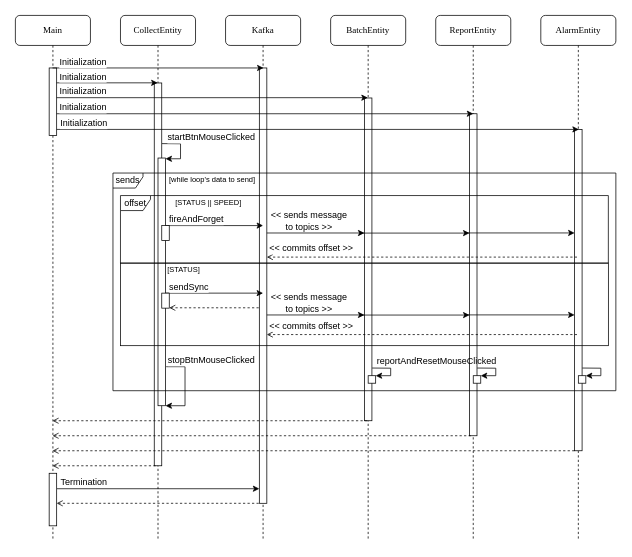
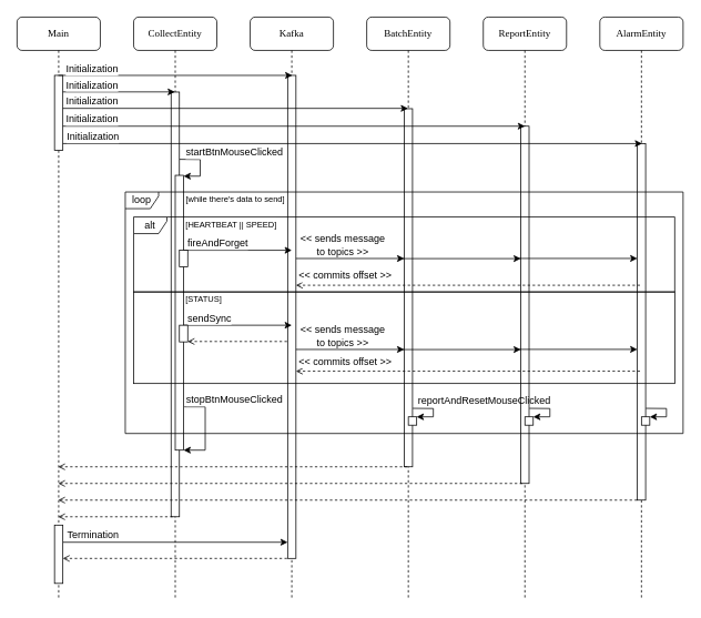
  <mxCell id="0" />
  <mxCell id="1" parent="0" />
  <mxCell id="2" value="CollectEntity" style="shape=umlLifeline;perimeter=lifelinePerimeter;whiteSpace=wrap;html=1;container=1;collapsible=0;recursiveResize=0;outlineConnect=0;rounded=1;shadow=0;comic=0;labelBackgroundColor=none;strokeWidth=1;fontFamily=Verdana;fontSize=12;align=center;" parent="1" vertex="1"><mxGeometry x="160" width="100" height="700" as="geometry" y="20" /></mxCell>
  <mxCell id="3" value="" style="html=1;points=[];perimeter=orthogonalPerimeter;rounded=0;shadow=0;comic=0;labelBackgroundColor=none;strokeWidth=1;fontFamily=Verdana;fontSize=12;align=center;" parent="2" vertex="1"><mxGeometry x="45" y="90" width="10" height="510" as="geometry" /></mxCell>
  <mxCell id="4" value="Main" style="shape=umlLifeline;perimeter=lifelinePerimeter;whiteSpace=wrap;html=1;container=1;collapsible=0;recursiveResize=0;outlineConnect=0;rounded=1;shadow=0;comic=0;labelBackgroundColor=none;strokeWidth=1;fontFamily=Verdana;fontSize=12;align=center;" parent="1" vertex="1"><mxGeometry width="100" height="700" as="geometry" x="20" y="20" /></mxCell>
  <mxCell id="5" value="" style="html=1;points=[];perimeter=orthogonalPerimeter;rounded=0;shadow=0;comic=0;labelBackgroundColor=none;strokeWidth=1;fontFamily=Verdana;fontSize=12;align=center;" parent="4" vertex="1"><mxGeometry x="45" y="610" width="10" height="70" as="geometry" /></mxCell>
  <mxCell id="6" value="" style="html=1;points=[];perimeter=orthogonalPerimeter;rounded=0;shadow=0;comic=0;labelBackgroundColor=none;strokeWidth=1;fontFamily=Verdana;fontSize=12;align=center;" vertex="1" parent="4"><mxGeometry x="45" y="70" width="10" height="90" as="geometry" /></mxCell>
  <mxCell id="7" style="edgeStyle=none;rounded=0;orthogonalLoop=1;jettySize=auto;html=1;entryX=1;entryY=0.174;entryDx=0;entryDy=0;entryPerimeter=0;dashed=1;" parent="1" edge="1"><mxGeometry relative="1" as="geometry"><mxPoint x="310" y="260.02" as="targetPoint" /><Array as="points"><mxPoint x="460" y="260" /></Array></mxGeometry></mxCell>
  <mxCell id="8" value="BatchEntity" style="shape=umlLifeline;perimeter=lifelinePerimeter;whiteSpace=wrap;html=1;container=1;collapsible=0;recursiveResize=0;outlineConnect=0;rounded=1;shadow=0;comic=0;labelBackgroundColor=none;strokeWidth=1;fontFamily=Verdana;fontSize=12;align=center;" parent="1" vertex="1"><mxGeometry x="440" width="100" height="700" as="geometry" y="20" /></mxCell>
  <mxCell id="9" value="" style="html=1;points=[];perimeter=orthogonalPerimeter;rounded=0;shadow=0;comic=0;labelBackgroundColor=none;strokeWidth=1;fontFamily=Verdana;fontSize=12;align=center;" parent="8" vertex="1"><mxGeometry x="45" y="110" width="10" height="430" as="geometry" /></mxCell>
  <mxCell id="10" style="edgeStyle=none;rounded=0;orthogonalLoop=1;jettySize=auto;html=1;" parent="1" edge="1"><mxGeometry relative="1" as="geometry"><mxPoint x="75" y="109.82" as="sourcePoint" /><mxPoint x="209.5" y="109.82" as="targetPoint" /></mxGeometry></mxCell>
  <mxCell id="11" value="Initialization" style="text;html=1;align=center;verticalAlign=middle;resizable=0;points=[];labelBackgroundColor=#ffffff;" parent="10" vertex="1" connectable="0"><mxGeometry x="0.254" y="-3" relative="1" as="geometry"><mxPoint x="-49.81" y="-11.82" as="offset" /></mxGeometry></mxCell>
  <mxCell id="12" value="AlarmEntity" style="shape=umlLifeline;perimeter=lifelinePerimeter;whiteSpace=wrap;html=1;container=1;collapsible=0;recursiveResize=0;outlineConnect=0;rounded=1;shadow=0;comic=0;labelBackgroundColor=none;strokeWidth=1;fontFamily=Verdana;fontSize=12;align=center;" vertex="1" parent="1"><mxGeometry x="720" width="100" height="700" as="geometry" y="20" /></mxCell>
  <mxCell id="13" value="" style="html=1;points=[];perimeter=orthogonalPerimeter;rounded=0;shadow=0;comic=0;labelBackgroundColor=none;strokeWidth=1;fontFamily=Verdana;fontSize=12;align=center;" vertex="1" parent="12"><mxGeometry x="45" y="152" width="10" height="428" as="geometry" /></mxCell>
  <mxCell id="14" value="ReportEntity" style="shape=umlLifeline;perimeter=lifelinePerimeter;whiteSpace=wrap;html=1;container=1;collapsible=0;recursiveResize=0;outlineConnect=0;rounded=1;shadow=0;comic=0;labelBackgroundColor=none;strokeWidth=1;fontFamily=Verdana;fontSize=12;align=center;" vertex="1" parent="1"><mxGeometry x="580" width="100" height="700" as="geometry" y="20" /></mxCell>
  <mxCell id="15" value="" style="html=1;points=[];perimeter=orthogonalPerimeter;rounded=0;shadow=0;comic=0;labelBackgroundColor=none;strokeWidth=1;fontFamily=Verdana;fontSize=12;align=center;" vertex="1" parent="14"><mxGeometry x="45" y="131" width="10" height="429" as="geometry" /></mxCell>
  <mxCell id="16" value="Kafka" style="shape=umlLifeline;perimeter=lifelinePerimeter;whiteSpace=wrap;html=1;container=1;collapsible=0;recursiveResize=0;outlineConnect=0;rounded=1;shadow=0;comic=0;labelBackgroundColor=none;strokeWidth=1;fontFamily=Verdana;fontSize=12;align=center;" vertex="1" parent="1"><mxGeometry x="300" width="100" height="700" as="geometry" y="20" /></mxCell>
  <mxCell id="17" value="" style="html=1;points=[];perimeter=orthogonalPerimeter;rounded=0;shadow=0;comic=0;labelBackgroundColor=none;strokeWidth=1;fontFamily=Verdana;fontSize=12;align=center;" vertex="1" parent="16"><mxGeometry x="45" y="70" width="10" height="580" as="geometry" /></mxCell>
  <mxCell id="18" style="edgeStyle=none;rounded=0;orthogonalLoop=1;jettySize=auto;html=1;exitX=1.029;exitY=0.08;exitDx=0;exitDy=0;exitPerimeter=0;" edge="1" parent="1" target="28"><mxGeometry relative="1" as="geometry"><mxPoint x="215.29" y="190.8" as="sourcePoint" /><mxPoint x="270" y="251" as="targetPoint" /><Array as="points"><mxPoint x="240" y="191" /><mxPoint x="240" y="211" /></Array></mxGeometry></mxCell>
  <mxCell id="19" value="startBtnMouseClicked" style="text;html=1;align=center;verticalAlign=middle;resizable=0;points=[];labelBackgroundColor=#ffffff;" vertex="1" connectable="0" parent="18"><mxGeometry x="0.254" y="-3" relative="1" as="geometry"><mxPoint x="43" y="-24.77" as="offset" /></mxGeometry></mxCell>
  <mxCell id="20" style="edgeStyle=none;rounded=0;orthogonalLoop=1;jettySize=auto;html=1;entryX=0.56;entryY=0;entryDx=0;entryDy=0;entryPerimeter=0;" edge="1" parent="1" source="4" target="17"><mxGeometry relative="1" as="geometry"><mxPoint x="75.5" y="90" as="sourcePoint" /><mxPoint x="210" y="90" as="targetPoint" /></mxGeometry></mxCell>
  <mxCell id="21" value="Initialization" style="text;html=1;align=center;verticalAlign=middle;resizable=0;points=[];labelBackgroundColor=#ffffff;" vertex="1" connectable="0" parent="20"><mxGeometry x="0.254" y="-3" relative="1" as="geometry"><mxPoint x="-136.1" y="-11" as="offset" /></mxGeometry></mxCell>
  <mxCell id="22" style="edgeStyle=none;rounded=0;orthogonalLoop=1;jettySize=auto;html=1;entryX=0.569;entryY=0.001;entryDx=0;entryDy=0;entryPerimeter=0;" edge="1" parent="1"><mxGeometry relative="1" as="geometry"><mxPoint x="75" y="171.87" as="sourcePoint" /><mxPoint x="770.69" y="171.87" as="targetPoint" /></mxGeometry></mxCell>
  <mxCell id="23" value="Initialization" style="text;html=1;align=center;verticalAlign=middle;resizable=0;points=[];labelBackgroundColor=#ffffff;" vertex="1" connectable="0" parent="22"><mxGeometry x="0.275" y="1" relative="1" as="geometry"><mxPoint x="-408.45" y="-7.82" as="offset" /></mxGeometry></mxCell>
  <mxCell id="24" style="edgeStyle=none;rounded=0;orthogonalLoop=1;jettySize=auto;html=1;entryX=0.505;entryY=0;entryDx=0;entryDy=0;entryPerimeter=0;" edge="1" parent="1"><mxGeometry relative="1" as="geometry"><mxPoint x="75" y="151" as="sourcePoint" /><mxPoint x="630.05" y="151" as="targetPoint" /></mxGeometry></mxCell>
  <mxCell id="25" value="Initialization" style="text;html=1;align=center;verticalAlign=middle;resizable=0;points=[];labelBackgroundColor=#ffffff;" vertex="1" connectable="0" parent="24"><mxGeometry x="0.254" y="-3" relative="1" as="geometry"><mxPoint x="-313.28" y="-11.82" as="offset" /></mxGeometry></mxCell>
  <mxCell id="26" style="edgeStyle=none;rounded=0;orthogonalLoop=1;jettySize=auto;html=1;" parent="1" edge="1"><mxGeometry relative="1" as="geometry"><mxPoint x="75" y="129.59" as="sourcePoint" /><mxPoint x="489.5" y="129.59" as="targetPoint" /></mxGeometry></mxCell>
  <mxCell id="27" value="Initialization" style="text;html=1;align=center;verticalAlign=middle;resizable=0;points=[];labelBackgroundColor=#ffffff;" parent="26" vertex="1" connectable="0"><mxGeometry x="0.275" y="1" relative="1" as="geometry"><mxPoint x="-229.14" y="-7.82" as="offset" /></mxGeometry></mxCell>
  <mxCell id="28" value="" style="html=1;points=[];perimeter=orthogonalPerimeter;rounded=0;shadow=0;comic=0;labelBackgroundColor=none;strokeWidth=1;fontFamily=Verdana;fontSize=12;align=center;" vertex="1" parent="1"><mxGeometry x="210" y="210" width="10" height="330" as="geometry" /></mxCell>
- <mxCell id="29" value="sends" style="shape=umlFrame;whiteSpace=wrap;html=1;width=40;height=20;" vertex="1" parent="1"><mxGeometry x="150" y="230" width="670" height="290" as="geometry" /></mxCell>
- <mxCell id="30" value="offset" style="shape=umlFrame;whiteSpace=wrap;html=1;width=40;height=20;" vertex="1" parent="1"><mxGeometry x="160" y="260" width="650" height="90" as="geometry" /></mxCell>
+ <mxCell id="29" value="loop" style="shape=umlFrame;whiteSpace=wrap;html=1;width=40;height=20;" vertex="1" parent="1"><mxGeometry x="150" y="230" width="670" height="290" as="geometry" /></mxCell>
+ <mxCell id="30" value="alt" style="shape=umlFrame;whiteSpace=wrap;html=1;width=40;height=20;" vertex="1" parent="1"><mxGeometry x="160" y="260" width="650" height="90" as="geometry" /></mxCell>
  <mxCell id="31" value="" style="html=1;fillColor=none;" vertex="1" parent="1"><mxGeometry x="160" y="350" width="650" height="110" as="geometry" /></mxCell>
- <mxCell id="32" value="&lt;font style=&quot;font-size: 10px&quot;&gt;[STATUS || SPEED]&lt;/font&gt;" style="text;html=1;align=center;verticalAlign=middle;resizable=0;points=[];labelBackgroundColor=#ffffff;" vertex="1" connectable="0" parent="1"><mxGeometry x="240" y="265" as="geometry"><mxPoint x="36.55" y="3.18" as="offset" /></mxGeometry></mxCell>
+ <mxCell id="32" value="&lt;font style=&quot;font-size: 10px&quot;&gt;[HEARTBEAT || SPEED]&lt;/font&gt;" style="text;html=1;align=center;verticalAlign=middle;resizable=0;points=[];labelBackgroundColor=#ffffff;" vertex="1" connectable="0" parent="1"><mxGeometry x="240" y="265" as="geometry"><mxPoint x="36.55" y="3.18" as="offset" /></mxGeometry></mxCell>
  <mxCell id="33" value="&lt;font style=&quot;font-size: 10px&quot;&gt;[STATUS]&lt;/font&gt;" style="text;html=1;align=center;verticalAlign=middle;resizable=0;points=[];labelBackgroundColor=#ffffff;" vertex="1" connectable="0" parent="1"><mxGeometry x="207" y="355" as="geometry"><mxPoint x="36.55" y="3.18" as="offset" /></mxGeometry></mxCell>
  <mxCell id="34" style="edgeStyle=none;rounded=0;orthogonalLoop=1;jettySize=auto;html=1;" edge="1" parent="1"><mxGeometry relative="1" as="geometry"><mxPoint x="220" y="300" as="sourcePoint" /><mxPoint x="350" y="300" as="targetPoint" /></mxGeometry></mxCell>
  <mxCell id="35" value="fireAndForget" style="text;html=1;align=center;verticalAlign=middle;resizable=0;points=[];labelBackgroundColor=#ffffff;" vertex="1" connectable="0" parent="34"><mxGeometry x="0.254" y="-3" relative="1" as="geometry"><mxPoint x="-41.6" y="-11.82" as="offset" /></mxGeometry></mxCell>
  <mxCell id="36" value="" style="html=1;points=[];perimeter=orthogonalPerimeter;rounded=0;shadow=0;comic=0;labelBackgroundColor=none;strokeWidth=1;fontFamily=Verdana;fontSize=12;align=center;" vertex="1" parent="1"><mxGeometry x="215" y="300" width="10" height="20" as="geometry" /></mxCell>
  <mxCell id="37" style="edgeStyle=none;rounded=0;orthogonalLoop=1;jettySize=auto;html=1;" edge="1" parent="1"><mxGeometry relative="1" as="geometry"><mxPoint x="220" y="390" as="sourcePoint" /><mxPoint x="350" y="390" as="targetPoint" /></mxGeometry></mxCell>
  <mxCell id="38" value="sendSync" style="text;html=1;align=center;verticalAlign=middle;resizable=0;points=[];labelBackgroundColor=#ffffff;" vertex="1" connectable="0" parent="37"><mxGeometry x="0.254" y="-3" relative="1" as="geometry"><mxPoint x="-51.71" y="-11.82" as="offset" /></mxGeometry></mxCell>
  <mxCell id="39" value="" style="html=1;points=[];perimeter=orthogonalPerimeter;rounded=0;shadow=0;comic=0;labelBackgroundColor=none;strokeWidth=1;fontFamily=Verdana;fontSize=12;align=center;" vertex="1" parent="1"><mxGeometry x="215" y="390" width="10" height="20" as="geometry" /></mxCell>
  <mxCell id="40" style="edgeStyle=none;rounded=0;orthogonalLoop=1;jettySize=auto;html=1;dashed=1;startArrow=open;startFill=0;endArrow=none;endFill=0;" edge="1" parent="1"><mxGeometry relative="1" as="geometry"><mxPoint x="225" y="409.52" as="sourcePoint" /><mxPoint x="345" y="409.52" as="targetPoint" /></mxGeometry></mxCell>
- <mxCell id="41" value="&lt;font style=&quot;font-size: 10px&quot;&gt;[while loop's data to send]&lt;br&gt;&lt;/font&gt;" style="text;html=1;align=center;verticalAlign=middle;resizable=0;points=[];labelBackgroundColor=#ffffff;" vertex="1" connectable="0" parent="1"><mxGeometry x="245" y="235" as="geometry"><mxPoint x="36.55" y="3.18" as="offset" /></mxGeometry></mxCell>
+ <mxCell id="41" value="&lt;font style=&quot;font-size: 10px&quot;&gt;[while there's data to send]&lt;br&gt;&lt;/font&gt;" style="text;html=1;align=center;verticalAlign=middle;resizable=0;points=[];labelBackgroundColor=#ffffff;" vertex="1" connectable="0" parent="1"><mxGeometry x="245" y="235" as="geometry"><mxPoint x="36.55" y="3.18" as="offset" /></mxGeometry></mxCell>
  <mxCell id="42" style="edgeStyle=none;rounded=0;orthogonalLoop=1;jettySize=auto;html=1;exitX=1.029;exitY=0.08;exitDx=0;exitDy=0;exitPerimeter=0;" edge="1" parent="1" target="28"><mxGeometry relative="1" as="geometry"><mxPoint x="221" y="488" as="sourcePoint" /><mxPoint x="220.33" y="542.7" as="targetPoint" /><Array as="points"><mxPoint x="246" y="488" /><mxPoint x="246" y="540" /></Array></mxGeometry></mxCell>
  <mxCell id="43" value="stopBtnMouseClicked" style="text;html=1;align=center;verticalAlign=middle;resizable=0;points=[];labelBackgroundColor=#ffffff;" vertex="1" connectable="0" parent="42"><mxGeometry x="0.254" y="-3" relative="1" as="geometry"><mxPoint x="37.06" y="-48.57" as="offset" /></mxGeometry></mxCell>
  <mxCell id="44" style="edgeStyle=none;rounded=0;orthogonalLoop=1;jettySize=auto;html=1;" edge="1" parent="1"><mxGeometry relative="1" as="geometry"><mxPoint x="355" y="309.88" as="sourcePoint" /><mxPoint x="485" y="309.88" as="targetPoint" /></mxGeometry></mxCell>
  <mxCell id="45" value="&amp;lt;&amp;lt; sends message&lt;br&gt;to topics &amp;gt;&amp;gt;" style="text;html=1;align=center;verticalAlign=middle;resizable=0;points=[];labelBackgroundColor=#ffffff;" vertex="1" connectable="0" parent="44"><mxGeometry x="0.254" y="-3" relative="1" as="geometry"><mxPoint x="-26.38" y="-19.88" as="offset" /></mxGeometry></mxCell>
  <mxCell id="46" style="edgeStyle=none;rounded=0;orthogonalLoop=1;jettySize=auto;html=1;" edge="1" parent="1"><mxGeometry relative="1" as="geometry"><mxPoint x="480" y="310" as="sourcePoint" /><mxPoint x="625" y="310" as="targetPoint" /></mxGeometry></mxCell>
  <mxCell id="47" style="edgeStyle=none;rounded=0;orthogonalLoop=1;jettySize=auto;html=1;" edge="1" parent="1"><mxGeometry relative="1" as="geometry"><mxPoint x="620" y="309.8" as="sourcePoint" /><mxPoint x="765" y="309.8" as="targetPoint" /></mxGeometry></mxCell>
  <mxCell id="48" style="edgeStyle=none;rounded=0;orthogonalLoop=1;jettySize=auto;html=1;dashed=1;startArrow=open;startFill=0;endArrow=none;endFill=0;" edge="1" parent="1"><mxGeometry relative="1" as="geometry"><mxPoint x="355" y="342" as="sourcePoint" /><mxPoint x="770" y="342" as="targetPoint" /></mxGeometry></mxCell>
  <mxCell id="49" value="&amp;lt;&amp;lt; commits offset &amp;gt;&amp;gt;" style="text;html=1;align=center;verticalAlign=middle;resizable=0;points=[];labelBackgroundColor=#ffffff;" vertex="1" connectable="0" parent="1"><mxGeometry x="440" y="350" as="geometry"><mxPoint x="-26.38" y="-19.88" as="offset" /></mxGeometry></mxCell>
  <mxCell id="50" style="edgeStyle=none;rounded=0;orthogonalLoop=1;jettySize=auto;html=1;" edge="1" parent="1"><mxGeometry relative="1" as="geometry"><mxPoint x="355" y="419.08" as="sourcePoint" /><mxPoint x="485" y="419.08" as="targetPoint" /></mxGeometry></mxCell>
  <mxCell id="51" value="&amp;lt;&amp;lt; sends message&lt;br&gt;to topics &amp;gt;&amp;gt;" style="text;html=1;align=center;verticalAlign=middle;resizable=0;points=[];labelBackgroundColor=#ffffff;" vertex="1" connectable="0" parent="50"><mxGeometry x="0.254" y="-3" relative="1" as="geometry"><mxPoint x="-26.38" y="-19.88" as="offset" /></mxGeometry></mxCell>
  <mxCell id="52" style="edgeStyle=none;rounded=0;orthogonalLoop=1;jettySize=auto;html=1;" edge="1" parent="1"><mxGeometry relative="1" as="geometry"><mxPoint x="480" y="419.2" as="sourcePoint" /><mxPoint x="625" y="419.2" as="targetPoint" /></mxGeometry></mxCell>
  <mxCell id="53" style="edgeStyle=none;rounded=0;orthogonalLoop=1;jettySize=auto;html=1;" edge="1" parent="1"><mxGeometry relative="1" as="geometry"><mxPoint x="620" y="419" as="sourcePoint" /><mxPoint x="765" y="419" as="targetPoint" /></mxGeometry></mxCell>
  <mxCell id="54" style="edgeStyle=none;rounded=0;orthogonalLoop=1;jettySize=auto;html=1;dashed=1;startArrow=open;startFill=0;endArrow=none;endFill=0;" edge="1" parent="1"><mxGeometry relative="1" as="geometry"><mxPoint x="355" y="445.2" as="sourcePoint" /><mxPoint x="770" y="445.2" as="targetPoint" /></mxGeometry></mxCell>
  <mxCell id="55" value="&amp;lt;&amp;lt; commits offset &amp;gt;&amp;gt;" style="text;html=1;align=center;verticalAlign=middle;resizable=0;points=[];labelBackgroundColor=#ffffff;" vertex="1" connectable="0" parent="1"><mxGeometry x="440" y="453" as="geometry"><mxPoint x="-26.38" y="-19.88" as="offset" /></mxGeometry></mxCell>
  <mxCell id="56" style="edgeStyle=none;rounded=0;orthogonalLoop=1;jettySize=auto;html=1;exitX=1.029;exitY=0.08;exitDx=0;exitDy=0;exitPerimeter=0;" edge="1" parent="1" target="58"><mxGeometry relative="1" as="geometry"><mxPoint x="495.29" y="489.8" as="sourcePoint" /><mxPoint x="550" y="550" as="targetPoint" /><Array as="points"><mxPoint x="520" y="490" /><mxPoint x="520" y="500" /></Array></mxGeometry></mxCell>
  <mxCell id="57" value="reportAndResetMouseClicked" style="text;html=1;align=center;verticalAlign=middle;resizable=0;points=[];labelBackgroundColor=none;" vertex="1" connectable="0" parent="56"><mxGeometry x="0.254" y="-3" relative="1" as="geometry"><mxPoint x="63" y="-18.48" as="offset" /></mxGeometry></mxCell>
  <mxCell id="58" value="" style="html=1;points=[];perimeter=orthogonalPerimeter;rounded=0;shadow=0;comic=0;labelBackgroundColor=none;strokeWidth=1;fontFamily=Verdana;fontSize=12;align=center;" vertex="1" parent="1"><mxGeometry x="490" y="500" width="10" height="10" as="geometry" /></mxCell>
  <mxCell id="59" style="edgeStyle=none;rounded=0;orthogonalLoop=1;jettySize=auto;html=1;exitX=1.029;exitY=0.08;exitDx=0;exitDy=0;exitPerimeter=0;" edge="1" parent="1" target="60"><mxGeometry relative="1" as="geometry"><mxPoint x="635.29" y="489.8" as="sourcePoint" /><mxPoint x="690" y="550" as="targetPoint" /><Array as="points"><mxPoint x="660" y="490" /><mxPoint x="660" y="500" /></Array></mxGeometry></mxCell>
  <mxCell id="60" value="" style="html=1;points=[];perimeter=orthogonalPerimeter;rounded=0;shadow=0;comic=0;labelBackgroundColor=none;strokeWidth=1;fontFamily=Verdana;fontSize=12;align=center;" vertex="1" parent="1"><mxGeometry x="630" y="500" width="10" height="10" as="geometry" /></mxCell>
  <mxCell id="61" style="edgeStyle=none;rounded=0;orthogonalLoop=1;jettySize=auto;html=1;exitX=1.029;exitY=0.08;exitDx=0;exitDy=0;exitPerimeter=0;" edge="1" parent="1" target="62"><mxGeometry relative="1" as="geometry"><mxPoint x="775.29" y="489.8" as="sourcePoint" /><mxPoint x="830" y="550" as="targetPoint" /><Array as="points"><mxPoint x="800" y="490" /><mxPoint x="800" y="500" /></Array></mxGeometry></mxCell>
  <mxCell id="62" value="" style="html=1;points=[];perimeter=orthogonalPerimeter;rounded=0;shadow=0;comic=0;labelBackgroundColor=none;strokeWidth=1;fontFamily=Verdana;fontSize=12;align=center;" vertex="1" parent="1"><mxGeometry x="770" y="500" width="10" height="10" as="geometry" /></mxCell>
  <mxCell id="63" style="edgeStyle=none;rounded=0;orthogonalLoop=1;jettySize=auto;html=1;dashed=1;startArrow=open;startFill=0;endArrow=none;endFill=0;" edge="1" parent="1"><mxGeometry relative="1" as="geometry"><mxPoint x="69.5" y="560" as="sourcePoint" /><mxPoint x="490" y="560" as="targetPoint" /></mxGeometry></mxCell>
  <mxCell id="64" style="edgeStyle=none;rounded=0;orthogonalLoop=1;jettySize=auto;html=1;dashed=1;startArrow=open;startFill=0;endArrow=none;endFill=0;" edge="1" parent="1"><mxGeometry relative="1" as="geometry"><mxPoint x="69.5" y="580" as="sourcePoint" /><mxPoint x="627.68" y="580" as="targetPoint" /></mxGeometry></mxCell>
  <mxCell id="65" style="edgeStyle=none;rounded=0;orthogonalLoop=1;jettySize=auto;html=1;dashed=1;startArrow=open;startFill=0;endArrow=none;endFill=0;" edge="1" parent="1"><mxGeometry relative="1" as="geometry"><mxPoint x="69.5" y="600" as="sourcePoint" /><mxPoint x="767.68" y="600" as="targetPoint" /></mxGeometry></mxCell>
  <mxCell id="66" style="edgeStyle=none;rounded=0;orthogonalLoop=1;jettySize=auto;html=1;dashed=1;startArrow=open;startFill=0;endArrow=none;endFill=0;" edge="1" parent="1"><mxGeometry relative="1" as="geometry"><mxPoint x="69.5" y="620" as="sourcePoint" /><mxPoint x="210" y="620" as="targetPoint" /></mxGeometry></mxCell>
  <mxCell id="67" style="edgeStyle=none;rounded=0;orthogonalLoop=1;jettySize=auto;html=1;exitX=1.04;exitY=0.294;exitDx=0;exitDy=0;exitPerimeter=0;" edge="1" parent="1" source="5"><mxGeometry relative="1" as="geometry"><mxPoint x="76" y="645" as="sourcePoint" /><mxPoint x="345" y="650.58" as="targetPoint" /></mxGeometry></mxCell>
  <mxCell id="68" value="Termination" style="text;html=1;align=center;verticalAlign=middle;resizable=0;points=[];labelBackgroundColor=#ffffff;" vertex="1" connectable="0" parent="67"><mxGeometry x="0.254" y="-3" relative="1" as="geometry"><mxPoint x="-134.36" y="-12" as="offset" /></mxGeometry></mxCell>
  <mxCell id="69" style="edgeStyle=none;rounded=0;orthogonalLoop=1;jettySize=auto;html=1;dashed=1;startArrow=open;startFill=0;endArrow=none;endFill=0;" edge="1" parent="1" source="5"><mxGeometry relative="1" as="geometry"><mxPoint x="212" y="670" as="sourcePoint" /><mxPoint x="347" y="670" as="targetPoint" /></mxGeometry></mxCell>
